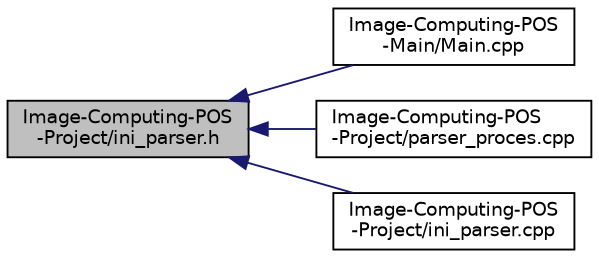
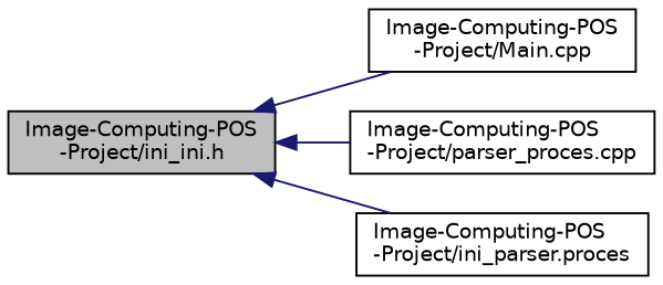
  digraph {
    rankdir=LR
    node [color=black fillcolor=white fontname=Helvetica fontsize=10 shape=record style=filled]
    edge [color=midnightblue dir=back fontname=Helvetica fontsize=10 labelfontname=Helvetica labelfontsize=10 style=solid]
-   n1 [fillcolor=grey75 fontcolor=black height=0.2 label="Image-Computing-POS\l-Project/ini_parser.h" width=0.4]
-   n2 [height=0.2 label="Image-Computing-POS\l-Main/Main.cpp" width=0.4]
+   n1 [fillcolor=grey75 fontcolor=black height=0.2 label="Image-Computing-POS\l-Project/ini_ini.h" width=0.4]
+   n2 [height=0.2 label="Image-Computing-POS\l-Project/Main.cpp" width=0.4]
    n3 [height=0.2 label="Image-Computing-POS\l-Project/parser_proces.cpp" width=0.4]
-   n4 [height=0.2 label="Image-Computing-POS\l-Project/ini_parser.cpp" width=0.4]
+   n4 [height=0.2 label="Image-Computing-POS\l-Project/ini_parser.proces" width=0.4]
    n1 -> n2
    n1 -> n3
    n1 -> n4
  }
